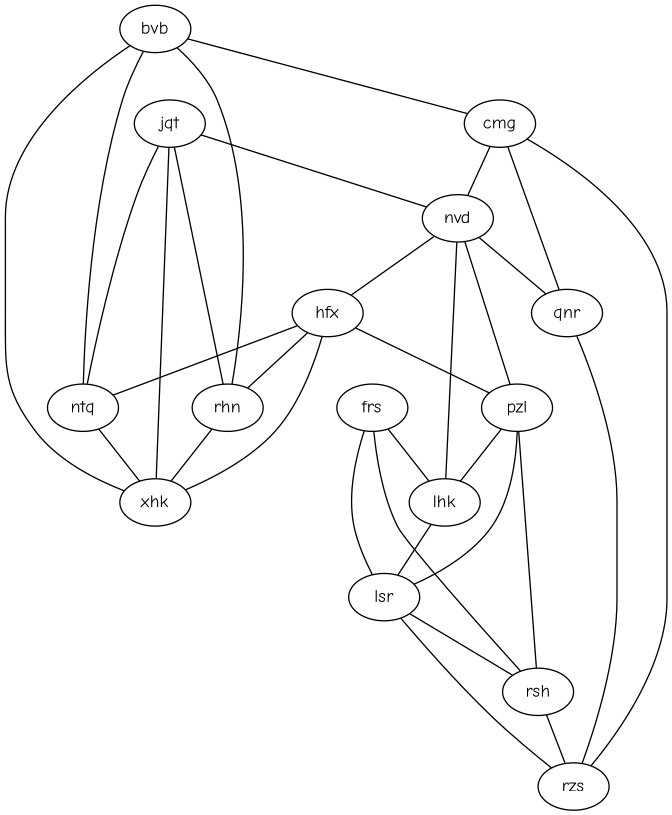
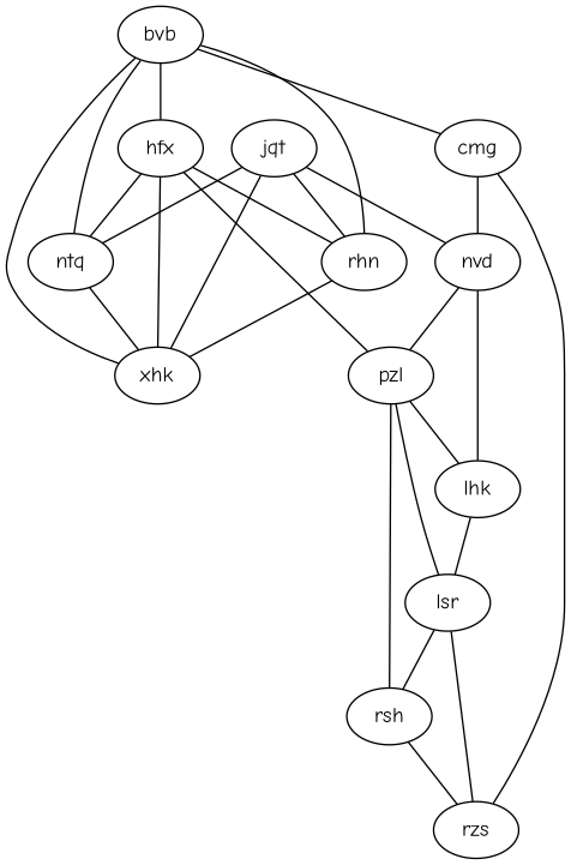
  graph {
    fontname="Comic Neue"
    node [fontname="Comic Neue"]
    edge [fontname="Comic Neue"]
    rhn
    xhk
    jqt
    nvd
    ntq
    pzl
-   qnr
    rsh
    lhk
    rzs
-   frs
    lsr
    hfx
    cmg
    bvb
    rhn -- xhk
    jqt -- rhn
    jqt -- xhk
    jqt -- nvd
    jqt -- ntq
    nvd -- pzl
-   nvd -- qnr
    ntq -- xhk
    pzl -- rsh
    pzl -- lhk
-   qnr -- rzs
    rsh -- rzs
    lhk -- nvd
    lhk -- lsr
-   frs -- rsh
-   frs -- lhk
-   frs -- lsr
    lsr -- pzl
    lsr -- rsh
    lsr -- rzs
    hfx -- rhn
    hfx -- xhk
    hfx -- ntq
    hfx -- pzl
    cmg -- nvd
-   cmg -- qnr
    cmg -- rzs
    bvb -- rhn
    bvb -- xhk
    bvb -- ntq
-   nvd -- hfx
+   bvb -- hfx
    bvb -- cmg
  }
